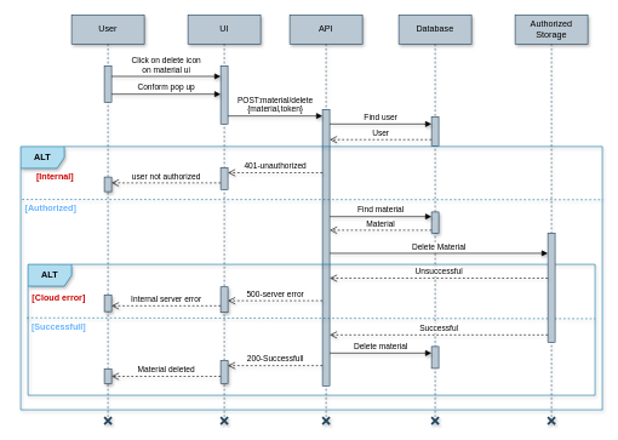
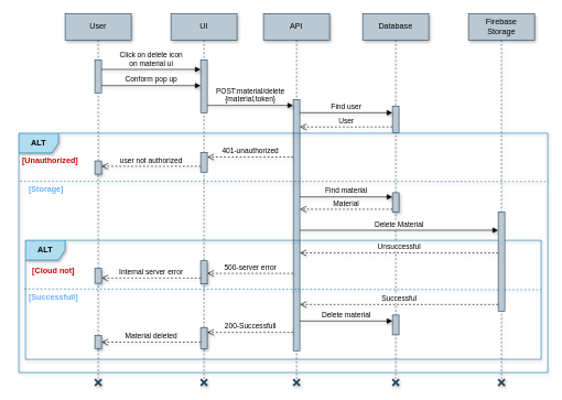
  <mxCell id="0" />
  <mxCell id="1" parent="0" />
  <mxCell id="2" value="User" style="shape=umlLifeline;perimeter=lifelinePerimeter;whiteSpace=wrap;html=1;container=1;dropTarget=0;collapsible=0;recursiveResize=0;outlineConnect=0;portConstraint=eastwest;newEdgeStyle={&quot;edgeStyle&quot;:&quot;elbowEdgeStyle&quot;,&quot;elbow&quot;:&quot;vertical&quot;,&quot;curved&quot;:0,&quot;rounded&quot;:0};fillColor=#bac8d3;strokeColor=#23445d;shadow=1;" parent="1" vertex="1"><mxGeometry x="98" y="20" width="100" height="553" as="geometry" /></mxCell>
  <mxCell id="3" value="" style="html=1;points=[[0,0,0,0,5],[0,1,0,0,-5],[1,0,0,0,5],[1,1,0,0,-5]];perimeter=orthogonalPerimeter;outlineConnect=0;targetShapes=umlLifeline;portConstraint=eastwest;newEdgeStyle={&quot;curved&quot;:0,&quot;rounded&quot;:0};fillColor=#bac8d3;strokeColor=#23445d;" parent="2" vertex="1"><mxGeometry x="45" y="70" width="10" height="50" as="geometry" /></mxCell>
  <mxCell id="4" value="" style="shape=umlDestroy;whiteSpace=wrap;html=1;strokeWidth=3;targetShapes=umlLifeline;fillColor=#bac8d3;strokeColor=#23445d;aspect=fixed;fontStyle=0;shadow=1;" parent="2" vertex="1"><mxGeometry x="45" y="553" width="10" height="10" as="geometry" /></mxCell>
  <mxCell id="5" value="UI" style="shape=umlLifeline;perimeter=lifelinePerimeter;whiteSpace=wrap;html=1;container=1;dropTarget=0;collapsible=0;recursiveResize=0;outlineConnect=0;portConstraint=eastwest;newEdgeStyle={&quot;edgeStyle&quot;:&quot;elbowEdgeStyle&quot;,&quot;elbow&quot;:&quot;vertical&quot;,&quot;curved&quot;:0,&quot;rounded&quot;:0};fillColor=#bac8d3;strokeColor=#23445d;shadow=1;" parent="1" vertex="1"><mxGeometry x="258" y="20" width="100" height="553" as="geometry" /></mxCell>
  <mxCell id="6" value="" style="html=1;points=[[0,0,0,0,5],[0,1,0,0,-5],[1,0,0,0,5],[1,1,0,0,-5]];perimeter=orthogonalPerimeter;outlineConnect=0;targetShapes=umlLifeline;portConstraint=eastwest;newEdgeStyle={&quot;curved&quot;:0,&quot;rounded&quot;:0};fillColor=#bac8d3;strokeColor=#23445d;" parent="5" vertex="1"><mxGeometry x="45" y="70" width="10" height="80" as="geometry" /></mxCell>
  <mxCell id="7" value="" style="html=1;points=[[0,0,0,0,5],[0,1,0,0,-5],[1,0,0,0,5],[1,1,0,0,-5]];perimeter=orthogonalPerimeter;outlineConnect=0;targetShapes=umlLifeline;portConstraint=eastwest;newEdgeStyle={&quot;curved&quot;:0,&quot;rounded&quot;:0};fillColor=#bac8d3;strokeColor=#23445d;" parent="5" vertex="1"><mxGeometry x="45" y="210" width="10" height="30" as="geometry" /></mxCell>
  <mxCell id="8" value="" style="shape=umlDestroy;whiteSpace=wrap;html=1;strokeWidth=3;targetShapes=umlLifeline;fillColor=#bac8d3;strokeColor=#23445d;aspect=fixed;fontStyle=0;shadow=1;" parent="5" vertex="1"><mxGeometry x="45" y="553" width="10" height="10" as="geometry" /></mxCell>
  <mxCell id="9" value="API" style="shape=umlLifeline;perimeter=lifelinePerimeter;whiteSpace=wrap;html=1;container=1;dropTarget=0;collapsible=0;recursiveResize=0;outlineConnect=0;portConstraint=eastwest;newEdgeStyle={&quot;edgeStyle&quot;:&quot;elbowEdgeStyle&quot;,&quot;elbow&quot;:&quot;vertical&quot;,&quot;curved&quot;:0,&quot;rounded&quot;:0};fillColor=#bac8d3;strokeColor=#23445d;shadow=1;" parent="1" vertex="1"><mxGeometry x="398" y="20" width="100" height="553" as="geometry" /></mxCell>
  <mxCell id="10" value="" style="html=1;points=[[0,0,0,0,5],[0,1,0,0,-5],[1,0,0,0,5],[1,1,0,0,-5]];perimeter=orthogonalPerimeter;outlineConnect=0;targetShapes=umlLifeline;portConstraint=eastwest;newEdgeStyle={&quot;curved&quot;:0,&quot;rounded&quot;:0};fillColor=#bac8d3;strokeColor=#23445d;" parent="9" vertex="1"><mxGeometry x="45" y="130" width="10" height="380" as="geometry" /></mxCell>
  <mxCell id="11" value="" style="shape=umlDestroy;whiteSpace=wrap;html=1;strokeWidth=3;targetShapes=umlLifeline;fillColor=#bac8d3;strokeColor=#23445d;aspect=fixed;fontStyle=0;shadow=1;" parent="9" vertex="1"><mxGeometry x="45" y="553" width="10" height="10" as="geometry" /></mxCell>
  <mxCell id="12" value="Database" style="shape=umlLifeline;perimeter=lifelinePerimeter;whiteSpace=wrap;html=1;container=1;dropTarget=0;collapsible=0;recursiveResize=0;outlineConnect=0;portConstraint=eastwest;newEdgeStyle={&quot;edgeStyle&quot;:&quot;elbowEdgeStyle&quot;,&quot;elbow&quot;:&quot;vertical&quot;,&quot;curved&quot;:0,&quot;rounded&quot;:0};fillColor=#bac8d3;strokeColor=#23445d;shadow=1;" parent="1" vertex="1"><mxGeometry x="548" y="20" width="100" height="553" as="geometry" /></mxCell>
  <mxCell id="13" value="" style="html=1;points=[[0,0,0,0,5],[0,1,0,0,-5],[1,0,0,0,5],[1,1,0,0,-5]];perimeter=orthogonalPerimeter;outlineConnect=0;targetShapes=umlLifeline;portConstraint=eastwest;newEdgeStyle={&quot;curved&quot;:0,&quot;rounded&quot;:0};fillColor=#bac8d3;strokeColor=#23445d;" parent="12" vertex="1"><mxGeometry x="45" y="140" width="10" height="40" as="geometry" /></mxCell>
  <mxCell id="14" value="" style="html=1;points=[[0,0,0,0,5],[0,1,0,0,-5],[1,0,0,0,5],[1,1,0,0,-5]];perimeter=orthogonalPerimeter;outlineConnect=0;targetShapes=umlLifeline;portConstraint=eastwest;newEdgeStyle={&quot;curved&quot;:0,&quot;rounded&quot;:0};fillColor=#bac8d3;strokeColor=#23445d;" parent="12" vertex="1"><mxGeometry x="45" y="456" width="10" height="30" as="geometry" /></mxCell>
  <mxCell id="15" value="" style="shape=umlDestroy;whiteSpace=wrap;html=1;strokeWidth=3;targetShapes=umlLifeline;fillColor=#bac8d3;strokeColor=#23445d;aspect=fixed;fontStyle=0;shadow=1;" parent="12" vertex="1"><mxGeometry x="45" y="553" width="10" height="10" as="geometry" /></mxCell>
  <mxCell id="16" value="Click on delete icon&lt;div&gt;on material ui&lt;/div&gt;" style="html=1;verticalAlign=bottom;endArrow=block;curved=0;rounded=0;shadow=1;" parent="1" edge="1"><mxGeometry width="80" relative="1" as="geometry"><mxPoint x="153" y="104.5" as="sourcePoint" /><mxPoint x="303" y="104.5" as="targetPoint" /></mxGeometry></mxCell>
  <mxCell id="17" value="Conform pop up" style="html=1;verticalAlign=bottom;endArrow=block;curved=0;rounded=0;shadow=1;" parent="1" edge="1"><mxGeometry width="80" relative="1" as="geometry"><mxPoint x="153" y="129" as="sourcePoint" /><mxPoint x="303" y="129" as="targetPoint" /></mxGeometry></mxCell>
  <mxCell id="18" value="POST:material/delete&lt;div&gt;{material,token}&lt;/div&gt;" style="html=1;verticalAlign=bottom;endArrow=block;curved=0;rounded=0;shadow=1;" parent="1" edge="1"><mxGeometry width="80" relative="1" as="geometry"><mxPoint x="313" y="159" as="sourcePoint" /><mxPoint x="443" y="159" as="targetPoint" /></mxGeometry></mxCell>
  <mxCell id="19" value="Find user" style="html=1;verticalAlign=bottom;endArrow=block;curved=0;rounded=0;shadow=1;" parent="1" edge="1"><mxGeometry width="80" relative="1" as="geometry"><mxPoint x="453" y="170" as="sourcePoint" /><mxPoint x="593" y="170" as="targetPoint" /></mxGeometry></mxCell>
  <mxCell id="20" value="User" style="html=1;verticalAlign=bottom;endArrow=open;dashed=1;endSize=8;curved=0;rounded=0;shadow=1;" parent="1" edge="1"><mxGeometry relative="1" as="geometry"><mxPoint x="593" y="191.5" as="sourcePoint" /><mxPoint x="453" y="191.5" as="targetPoint" /></mxGeometry></mxCell>
  <mxCell id="21" value="ALT" style="shape=umlFrame;whiteSpace=wrap;html=1;pointerEvents=0;width=60;height=30;fillColor=#b1ddf0;strokeColor=#10739e;shadow=1;fontStyle=1" parent="1" vertex="1"><mxGeometry y="201" width="800" height="362" as="geometry" x="28" /></mxCell>
- <mxCell id="22" value="&lt;b&gt;&lt;font color=&quot;#cc0000&quot;&gt;[Internal]&lt;/font&gt;&lt;/b&gt;" style="text;html=1;align=center;verticalAlign=middle;resizable=0;points=[];autosize=1;strokeColor=none;fillColor=none;shadow=1;" parent="1" vertex="1"><mxGeometry x="20" y="228" width="110" height="30" as="geometry" /></mxCell>
+ <mxCell id="22" value="&lt;b&gt;&lt;font color=&quot;#cc0000&quot;&gt;[Unauthorized]&lt;/font&gt;&lt;/b&gt;" style="text;html=1;align=center;verticalAlign=middle;resizable=0;points=[];autosize=1;strokeColor=none;fillColor=none;shadow=1;" parent="1" vertex="1"><mxGeometry x="20" y="228" width="110" height="30" as="geometry" /></mxCell>
  <mxCell id="23" value="401-unauthorized" style="html=1;verticalAlign=bottom;endArrow=open;dashed=1;endSize=8;curved=0;rounded=0;shadow=1;" parent="1" edge="1"><mxGeometry relative="1" as="geometry"><mxPoint x="443" y="237" as="sourcePoint" /><mxPoint x="313" y="237" as="targetPoint" /></mxGeometry></mxCell>
  <mxCell id="24" value="user not authorized" style="html=1;verticalAlign=bottom;endArrow=open;dashed=1;endSize=8;curved=0;rounded=0;shadow=1;" parent="1" edge="1"><mxGeometry relative="1" as="geometry"><mxPoint x="303" y="251" as="sourcePoint" /><mxPoint x="153" y="251" as="targetPoint" /></mxGeometry></mxCell>
  <mxCell id="25" value="" style="html=1;points=[[0,0,0,0,5],[0,1,0,0,-5],[1,0,0,0,5],[1,1,0,0,-5]];perimeter=orthogonalPerimeter;outlineConnect=0;targetShapes=umlLifeline;portConstraint=eastwest;newEdgeStyle={&quot;curved&quot;:0,&quot;rounded&quot;:0};fillColor=#bac8d3;strokeColor=#23445d;shadow=1;" parent="1" vertex="1"><mxGeometry x="143" y="243" width="10" height="20" as="geometry" /></mxCell>
  <mxCell id="26" value="" style="endArrow=none;dashed=1;html=1;rounded=0;fillColor=#b1ddf0;strokeColor=#10739e;fontStyle=1;exitX=0;exitY=0.305;exitDx=0;exitDy=0;exitPerimeter=0;entryX=1.001;entryY=0.202;entryDx=0;entryDy=0;entryPerimeter=0;shadow=1;" parent="1" target="21" edge="1"><mxGeometry width="50" height="50" relative="1" as="geometry"><mxPoint x="29.95" y="273.74" as="sourcePoint" /><mxPoint x="678" y="273" as="targetPoint" /></mxGeometry></mxCell>
  <mxCell id="27" value="500-server error" style="html=1;verticalAlign=bottom;endArrow=open;dashed=1;endSize=8;curved=0;rounded=0;entryX=1;entryY=0;entryDx=0;entryDy=5;entryPerimeter=0;shadow=1;" parent="1" edge="1"><mxGeometry relative="1" as="geometry"><mxPoint x="443" y="413" as="sourcePoint" /><mxPoint x="313" y="413" as="targetPoint" /></mxGeometry></mxCell>
  <mxCell id="28" value="" style="html=1;points=[[0,0,0,0,5],[0,1,0,0,-5],[1,0,0,0,5],[1,1,0,0,-5]];perimeter=orthogonalPerimeter;outlineConnect=0;targetShapes=umlLifeline;portConstraint=eastwest;newEdgeStyle={&quot;curved&quot;:0,&quot;rounded&quot;:0};fillColor=#bac8d3;strokeColor=#23445d;shadow=1;" parent="1" vertex="1"><mxGeometry x="303" y="394" width="10" height="35" as="geometry" /></mxCell>
  <mxCell id="29" value="Internal server error" style="html=1;verticalAlign=bottom;endArrow=open;dashed=1;endSize=8;curved=0;rounded=0;shadow=1;" parent="1" edge="1"><mxGeometry relative="1" as="geometry"><mxPoint x="303" y="420" as="sourcePoint" /><mxPoint x="153" y="420" as="targetPoint" /></mxGeometry></mxCell>
  <mxCell id="30" value="" style="html=1;points=[[0,0,0,0,5],[0,1,0,0,-5],[1,0,0,0,5],[1,1,0,0,-5]];perimeter=orthogonalPerimeter;outlineConnect=0;targetShapes=umlLifeline;portConstraint=eastwest;newEdgeStyle={&quot;curved&quot;:0,&quot;rounded&quot;:0};fillColor=#bac8d3;strokeColor=#23445d;shadow=1;" parent="1" vertex="1"><mxGeometry x="143" y="405" width="10" height="23" as="geometry" /></mxCell>
- <mxCell id="31" value="&lt;b&gt;&lt;font color=&quot;#66b2ff&quot;&gt;[Authorized]&lt;/font&gt;&lt;/b&gt;" style="text;html=1;align=center;verticalAlign=middle;resizable=0;points=[];autosize=1;strokeColor=none;fillColor=none;shadow=1;" parent="1" vertex="1"><mxGeometry x="24" y="271" width="90" height="30" as="geometry" /></mxCell>
+ <mxCell id="31" value="&lt;b&gt;&lt;font color=&quot;#66b2ff&quot;&gt;[Storage]&lt;/font&gt;&lt;/b&gt;" style="text;html=1;align=center;verticalAlign=middle;resizable=0;points=[];autosize=1;strokeColor=none;fillColor=none;shadow=1;" parent="1" vertex="1"><mxGeometry x="24" y="271" width="90" height="30" as="geometry" /></mxCell>
  <mxCell id="32" value="" style="html=1;points=[[0,0,0,0,5],[0,1,0,0,-5],[1,0,0,0,5],[1,1,0,0,-5]];perimeter=orthogonalPerimeter;outlineConnect=0;targetShapes=umlLifeline;portConstraint=eastwest;newEdgeStyle={&quot;curved&quot;:0,&quot;rounded&quot;:0};fillColor=#bac8d3;strokeColor=#23445d;shadow=1;" parent="1" vertex="1"><mxGeometry x="303" y="495" width="10" height="32" as="geometry" /></mxCell>
  <mxCell id="33" value="" style="html=1;points=[[0,0,0,0,5],[0,1,0,0,-5],[1,0,0,0,5],[1,1,0,0,-5]];perimeter=orthogonalPerimeter;outlineConnect=0;targetShapes=umlLifeline;portConstraint=eastwest;newEdgeStyle={&quot;curved&quot;:0,&quot;rounded&quot;:0};fillColor=#bac8d3;strokeColor=#23445d;shadow=1;" parent="1" vertex="1"><mxGeometry x="143" y="507" width="10" height="20" as="geometry" /></mxCell>
  <mxCell id="34" value="Material deleted" style="html=1;verticalAlign=bottom;endArrow=open;dashed=1;endSize=8;curved=0;rounded=0;shadow=1;" parent="1" edge="1"><mxGeometry relative="1" as="geometry"><mxPoint x="303" y="517" as="sourcePoint" /><mxPoint x="153" y="517" as="targetPoint" /></mxGeometry></mxCell>
  <mxCell id="35" value="Delete Material" style="html=1;verticalAlign=bottom;endArrow=block;curved=0;rounded=0;shadow=1;" parent="1" edge="1"><mxGeometry width="80" relative="1" as="geometry"><mxPoint x="453" y="347.78" as="sourcePoint" /><mxPoint x="753" y="347.78" as="targetPoint" /></mxGeometry></mxCell>
  <mxCell id="36" value="" style="html=1;points=[[0,0,0,0,5],[0,1,0,0,-5],[1,0,0,0,5],[1,1,0,0,-5]];perimeter=orthogonalPerimeter;outlineConnect=0;targetShapes=umlLifeline;portConstraint=eastwest;newEdgeStyle={&quot;curved&quot;:0,&quot;rounded&quot;:0};fillColor=#bac8d3;strokeColor=#23445d;shadow=1;" parent="1" vertex="1"><mxGeometry x="593" y="291" width="10" height="29" as="geometry" /></mxCell>
  <mxCell id="37" value="ALT" style="shape=umlFrame;whiteSpace=wrap;html=1;pointerEvents=0;fillColor=#b1ddf0;strokeColor=#10739e;shadow=1;fontStyle=1" parent="1" vertex="1"><mxGeometry x="38" y="363" width="780" height="180" as="geometry" /></mxCell>
  <mxCell id="38" value="" style="endArrow=none;dashed=1;html=1;rounded=0;exitX=-0.002;exitY=0.366;exitDx=0;exitDy=0;exitPerimeter=0;fillColor=#b1ddf0;strokeColor=#10739e;entryX=1;entryY=0.371;entryDx=0;entryDy=0;entryPerimeter=0;shadow=1;" parent="1" edge="1"><mxGeometry width="50" height="50" relative="1" as="geometry"><mxPoint x="36.44" y="436.5" as="sourcePoint" /><mxPoint x="818" y="437.75" as="targetPoint" /></mxGeometry></mxCell>
  <mxCell id="39" value="200-Successfull" style="html=1;verticalAlign=bottom;endArrow=open;dashed=1;endSize=8;curved=0;rounded=0;entryX=1;entryY=0;entryDx=0;entryDy=5;entryPerimeter=0;shadow=1;" parent="1" edge="1"><mxGeometry relative="1" as="geometry"><mxPoint x="443" y="502.22" as="sourcePoint" /><mxPoint x="313" y="502.22" as="targetPoint" /></mxGeometry></mxCell>
- <mxCell id="40" value="&lt;b&gt;&lt;font color=&quot;#cc0000&quot;&gt;[Cloud error]&lt;/font&gt;&lt;/b&gt;" style="text;html=1;align=center;verticalAlign=middle;resizable=0;points=[];autosize=1;strokeColor=none;fillColor=none;shadow=1;" parent="1" vertex="1"><mxGeometry x="30" y="394" width="100" height="30" as="geometry" /></mxCell>
+ <mxCell id="40" value="&lt;b&gt;&lt;font color=&quot;#cc0000&quot;&gt;[Cloud not]&lt;/font&gt;&lt;/b&gt;" style="text;html=1;align=center;verticalAlign=middle;resizable=0;points=[];autosize=1;strokeColor=none;fillColor=none;shadow=1;" parent="1" vertex="1"><mxGeometry x="30" y="394" width="100" height="30" as="geometry" /></mxCell>
  <mxCell id="41" value="&lt;b&gt;&lt;font color=&quot;#66b2ff&quot;&gt;[Successfull]&lt;/font&gt;&lt;/b&gt;" style="text;html=1;align=center;verticalAlign=middle;resizable=0;points=[];autosize=1;strokeColor=none;fillColor=none;shadow=1;" parent="1" vertex="1"><mxGeometry x="30" y="434" width="100" height="30" as="geometry" /></mxCell>
- <mxCell id="42" value="Authorized&lt;div&gt;Storage&lt;/div&gt;" style="shape=umlLifeline;perimeter=lifelinePerimeter;whiteSpace=wrap;html=1;container=1;dropTarget=0;collapsible=0;recursiveResize=0;outlineConnect=0;portConstraint=eastwest;newEdgeStyle={&quot;edgeStyle&quot;:&quot;elbowEdgeStyle&quot;,&quot;elbow&quot;:&quot;vertical&quot;,&quot;curved&quot;:0,&quot;rounded&quot;:0};fillColor=#bac8d3;strokeColor=#23445d;shadow=1;" parent="1" vertex="1"><mxGeometry x="708" y="20" width="100" height="553" as="geometry" /></mxCell>
+ <mxCell id="42" value="Firebase&lt;div&gt;Storage&lt;/div&gt;" style="shape=umlLifeline;perimeter=lifelinePerimeter;whiteSpace=wrap;html=1;container=1;dropTarget=0;collapsible=0;recursiveResize=0;outlineConnect=0;portConstraint=eastwest;newEdgeStyle={&quot;edgeStyle&quot;:&quot;elbowEdgeStyle&quot;,&quot;elbow&quot;:&quot;vertical&quot;,&quot;curved&quot;:0,&quot;rounded&quot;:0};fillColor=#bac8d3;strokeColor=#23445d;shadow=1;" parent="1" vertex="1"><mxGeometry x="708" y="20" width="100" height="553" as="geometry" /></mxCell>
  <mxCell id="43" value="" style="html=1;points=[[0,0,0,0,5],[0,1,0,0,-5],[1,0,0,0,5],[1,1,0,0,-5]];perimeter=orthogonalPerimeter;outlineConnect=0;targetShapes=umlLifeline;portConstraint=eastwest;newEdgeStyle={&quot;curved&quot;:0,&quot;rounded&quot;:0};fillColor=#bac8d3;strokeColor=#23445d;" parent="42" vertex="1"><mxGeometry x="45" y="300" width="10" height="150" as="geometry" /></mxCell>
  <mxCell id="44" value="" style="shape=umlDestroy;whiteSpace=wrap;html=1;strokeWidth=3;targetShapes=umlLifeline;fillColor=#bac8d3;strokeColor=#23445d;aspect=fixed;fontStyle=0;shadow=1;" parent="42" vertex="1"><mxGeometry x="45" y="553" width="10" height="10" as="geometry" /></mxCell>
  <mxCell id="45" value="Find material" style="html=1;verticalAlign=bottom;endArrow=block;curved=0;rounded=0;shadow=1;" parent="1" edge="1"><mxGeometry width="80" relative="1" as="geometry"><mxPoint x="453" y="297.33" as="sourcePoint" /><mxPoint x="593" y="297.33" as="targetPoint" /></mxGeometry></mxCell>
  <mxCell id="46" value="Unsuccessful" style="html=1;verticalAlign=bottom;endArrow=open;dashed=1;endSize=8;curved=0;rounded=0;shadow=1;" parent="1" edge="1"><mxGeometry relative="1" as="geometry"><mxPoint x="753" y="382" as="sourcePoint" /><mxPoint x="453" y="382" as="targetPoint" /></mxGeometry></mxCell>
  <mxCell id="47" value="Delete material" style="html=1;verticalAlign=bottom;endArrow=block;curved=0;rounded=0;shadow=1;" parent="1" edge="1"><mxGeometry width="80" relative="1" as="geometry"><mxPoint x="453" y="485" as="sourcePoint" /><mxPoint x="593" y="485" as="targetPoint" /></mxGeometry></mxCell>
  <mxCell id="48" value="Successful" style="html=1;verticalAlign=bottom;endArrow=open;dashed=1;endSize=8;curved=0;rounded=0;shadow=1;" parent="1" edge="1"><mxGeometry relative="1" as="geometry"><mxPoint x="753" y="460" as="sourcePoint" /><mxPoint x="453" y="460" as="targetPoint" /></mxGeometry></mxCell>
  <mxCell id="49" value="Material" style="html=1;verticalAlign=bottom;endArrow=open;dashed=1;endSize=8;curved=0;rounded=0;shadow=1;" parent="1" edge="1"><mxGeometry relative="1" as="geometry"><mxPoint x="593" y="316" as="sourcePoint" /><mxPoint x="453" y="316" as="targetPoint" /></mxGeometry></mxCell>
